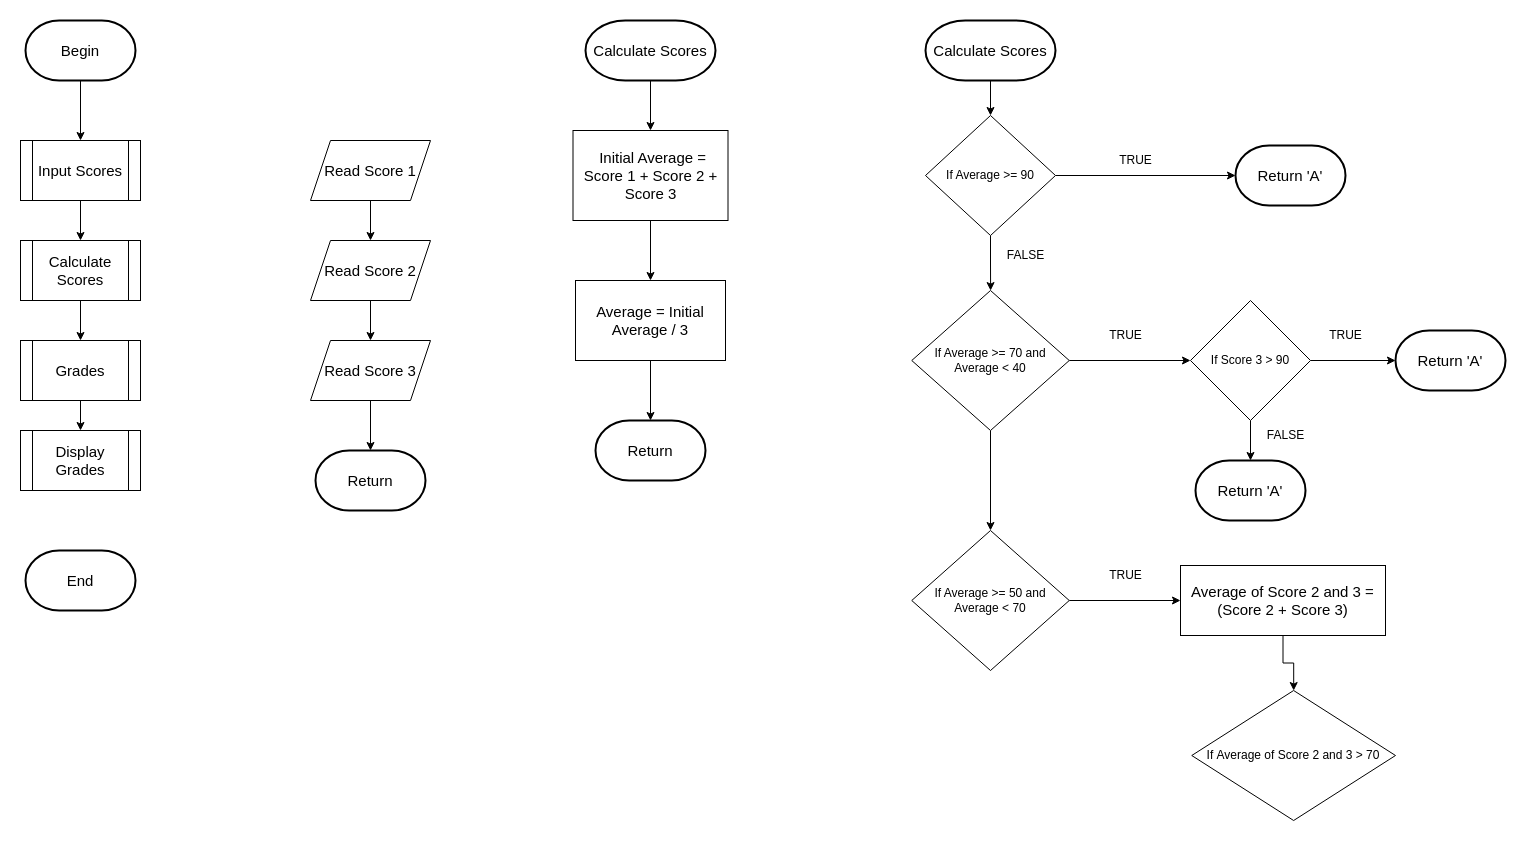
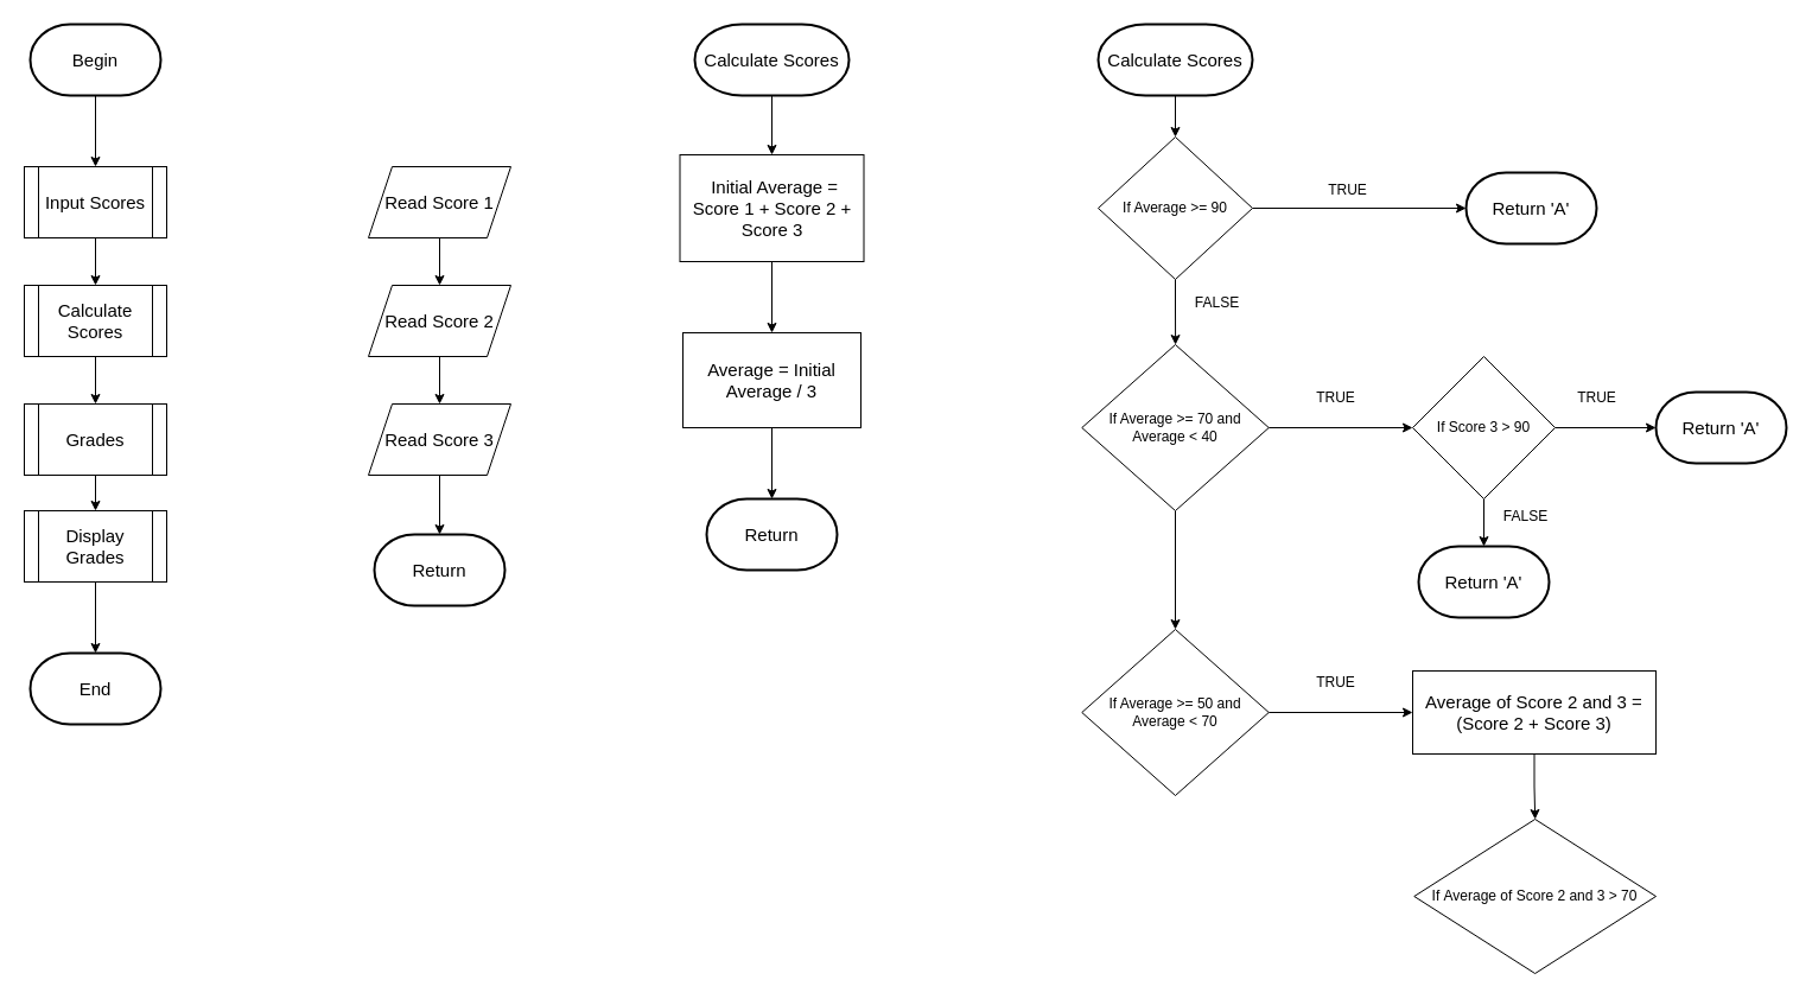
  <mxCell id="0" />
  <mxCell id="1" parent="0" />
  <mxCell id="2" value="" style="edgeStyle=orthogonalEdgeStyle;rounded=0;orthogonalLoop=1;jettySize=auto;html=1;entryX=0.5;entryY=0;entryDx=0;entryDy=0;fontSize=15;" parent="1" source="3" target="5" edge="1"><mxGeometry relative="1" as="geometry"><mxPoint x="80" y="130" as="targetPoint" /></mxGeometry></mxCell>
  <mxCell id="3" value="&lt;font style=&quot;font-size: 15px;&quot;&gt;Begin&lt;/font&gt;" style="strokeWidth=2;html=1;shape=mxgraph.flowchart.terminator;whiteSpace=wrap;fontSize=15;" parent="1" vertex="1"><mxGeometry x="25" y="20" width="110" height="60" as="geometry" /></mxCell>
  <mxCell id="4" value="" style="edgeStyle=orthogonalEdgeStyle;rounded=0;orthogonalLoop=1;jettySize=auto;html=1;fontSize=15;" parent="1" source="5" target="7" edge="1"><mxGeometry relative="1" as="geometry" /></mxCell>
  <mxCell id="5" value="Input Scores" style="shape=process;whiteSpace=wrap;html=1;backgroundOutline=1;fontSize=15;" parent="1" vertex="1"><mxGeometry x="20" y="140" width="120" height="60" as="geometry" /></mxCell>
  <mxCell id="6" value="" style="edgeStyle=orthogonalEdgeStyle;rounded=0;orthogonalLoop=1;jettySize=auto;html=1;fontSize=15;entryX=0.5;entryY=0;entryDx=0;entryDy=0;" parent="1" source="7" target="41" edge="1"><mxGeometry relative="1" as="geometry" /></mxCell>
  <mxCell id="7" value="Calculate Scores" style="shape=process;whiteSpace=wrap;html=1;backgroundOutline=1;fontSize=15;" parent="1" vertex="1"><mxGeometry x="20" y="240" width="120" height="60" as="geometry" /></mxCell>
+ <mxCell id="8" value="" style="edgeStyle=orthogonalEdgeStyle;rounded=0;orthogonalLoop=1;jettySize=auto;html=1;fontSize=15;" parent="1" source="9" target="10" edge="1"><mxGeometry relative="1" as="geometry" /></mxCell>
  <mxCell id="9" value="Display Grades" style="shape=process;whiteSpace=wrap;html=1;backgroundOutline=1;fontSize=15;" parent="1" vertex="1"><mxGeometry x="20" y="430" width="120" height="60" as="geometry" /></mxCell>
  <mxCell id="10" value="&lt;font style=&quot;font-size: 15px;&quot;&gt;End&lt;/font&gt;" style="strokeWidth=2;html=1;shape=mxgraph.flowchart.terminator;whiteSpace=wrap;fontSize=15;" parent="1" vertex="1"><mxGeometry x="25" y="550" width="110" height="60" as="geometry" /></mxCell>
  <mxCell id="11" value="" style="edgeStyle=orthogonalEdgeStyle;rounded=0;orthogonalLoop=1;jettySize=auto;html=1;fontSize=15;" parent="1" source="12" target="16" edge="1"><mxGeometry relative="1" as="geometry" /></mxCell>
  <mxCell id="12" value="Read Score 1" style="shape=parallelogram;perimeter=parallelogramPerimeter;whiteSpace=wrap;html=1;fixedSize=1;fontSize=15;" parent="1" vertex="1"><mxGeometry x="310" y="140" width="120" height="60" as="geometry" /></mxCell>
  <mxCell id="13" value="" style="edgeStyle=orthogonalEdgeStyle;rounded=0;orthogonalLoop=1;jettySize=auto;html=1;fontSize=15;" parent="1" source="14" target="17" edge="1"><mxGeometry relative="1" as="geometry" /></mxCell>
  <mxCell id="14" value="Read Score 3" style="shape=parallelogram;perimeter=parallelogramPerimeter;whiteSpace=wrap;html=1;fixedSize=1;fontSize=15;" parent="1" vertex="1"><mxGeometry x="310" y="340" width="120" height="60" as="geometry" /></mxCell>
  <mxCell id="15" value="" style="edgeStyle=orthogonalEdgeStyle;rounded=0;orthogonalLoop=1;jettySize=auto;html=1;entryX=0.5;entryY=0;entryDx=0;entryDy=0;fontSize=15;" parent="1" source="16" target="14" edge="1"><mxGeometry relative="1" as="geometry"><mxPoint x="370" y="340" as="targetPoint" /></mxGeometry></mxCell>
  <mxCell id="16" value="Read Score 2" style="shape=parallelogram;perimeter=parallelogramPerimeter;whiteSpace=wrap;html=1;fixedSize=1;fontSize=15;" parent="1" vertex="1"><mxGeometry x="310" y="240" width="120" height="60" as="geometry" /></mxCell>
  <mxCell id="17" value="&lt;span style=&quot;font-size: 15px;&quot;&gt;Return&lt;/span&gt;" style="strokeWidth=2;html=1;shape=mxgraph.flowchart.terminator;whiteSpace=wrap;fontSize=15;" parent="1" vertex="1"><mxGeometry x="315" y="450" width="110" height="60" as="geometry" /></mxCell>
  <mxCell id="18" value="" style="edgeStyle=orthogonalEdgeStyle;rounded=0;orthogonalLoop=1;jettySize=auto;html=1;fontSize=15;" parent="1" source="19" target="21" edge="1"><mxGeometry relative="1" as="geometry" /></mxCell>
  <mxCell id="19" value="&lt;font style=&quot;font-size: 15px;&quot;&gt;Calculate Scores&lt;/font&gt;" style="strokeWidth=2;html=1;shape=mxgraph.flowchart.terminator;whiteSpace=wrap;fontSize=15;" parent="1" vertex="1"><mxGeometry x="585" y="20" width="130" height="60" as="geometry" /></mxCell>
  <mxCell id="20" value="" style="edgeStyle=orthogonalEdgeStyle;rounded=0;orthogonalLoop=1;jettySize=auto;html=1;fontSize=15;" parent="1" source="21" target="23" edge="1"><mxGeometry relative="1" as="geometry" /></mxCell>
  <mxCell id="21" value="&amp;nbsp;Initial Average = Score 1 + Score 2 + Score 3" style="rounded=0;whiteSpace=wrap;html=1;fontSize=15;" parent="1" vertex="1"><mxGeometry x="572.5" y="130" width="155" height="90" as="geometry" /></mxCell>
  <mxCell id="22" value="" style="edgeStyle=orthogonalEdgeStyle;rounded=0;orthogonalLoop=1;jettySize=auto;html=1;fontSize=15;" parent="1" source="23" target="24" edge="1"><mxGeometry relative="1" as="geometry" /></mxCell>
  <mxCell id="23" value="Average = Initial Average / 3" style="rounded=0;whiteSpace=wrap;html=1;fontSize=15;" parent="1" vertex="1"><mxGeometry x="575" y="280" width="150" height="80" as="geometry" /></mxCell>
  <mxCell id="24" value="&lt;span style=&quot;font-size: 15px;&quot;&gt;Return&lt;/span&gt;" style="strokeWidth=2;html=1;shape=mxgraph.flowchart.terminator;whiteSpace=wrap;fontSize=15;" parent="1" vertex="1"><mxGeometry x="595" y="420" width="110" height="60" as="geometry" /></mxCell>
  <mxCell id="25" value="" style="edgeStyle=orthogonalEdgeStyle;rounded=0;orthogonalLoop=1;jettySize=auto;html=1;" edge="1" parent="1" source="26" target="29"><mxGeometry relative="1" as="geometry" /></mxCell>
  <mxCell id="26" value="&lt;font style=&quot;font-size: 15px;&quot;&gt;Calculate Scores&lt;/font&gt;" style="strokeWidth=2;html=1;shape=mxgraph.flowchart.terminator;whiteSpace=wrap;fontSize=15;" vertex="1" parent="1"><mxGeometry x="925" y="20" width="130" height="60" as="geometry" /></mxCell>
  <mxCell id="27" value="" style="edgeStyle=orthogonalEdgeStyle;rounded=0;orthogonalLoop=1;jettySize=auto;html=1;" edge="1" parent="1" source="29" target="30"><mxGeometry relative="1" as="geometry" /></mxCell>
  <mxCell id="28" value="" style="edgeStyle=orthogonalEdgeStyle;rounded=0;orthogonalLoop=1;jettySize=auto;html=1;" edge="1" parent="1" source="29" target="34"><mxGeometry relative="1" as="geometry" /></mxCell>
  <mxCell id="29" value="If Average &amp;gt;= 90" style="rhombus;whiteSpace=wrap;html=1;" vertex="1" parent="1"><mxGeometry x="925" y="115" width="130" height="120" as="geometry" /></mxCell>
  <mxCell id="30" value="&lt;span style=&quot;font-size: 15px;&quot;&gt;Return 'A'&lt;/span&gt;" style="strokeWidth=2;html=1;shape=mxgraph.flowchart.terminator;whiteSpace=wrap;" vertex="1" parent="1"><mxGeometry x="1235" y="145" width="110" height="60" as="geometry" /></mxCell>
  <mxCell id="31" value="TRUE" style="text;html=1;align=center;verticalAlign=middle;resizable=0;points=[];autosize=1;strokeColor=none;fillColor=none;" vertex="1" parent="1"><mxGeometry x="1105" y="145" width="60" height="30" as="geometry" /></mxCell>
  <mxCell id="32" value="" style="edgeStyle=orthogonalEdgeStyle;rounded=0;orthogonalLoop=1;jettySize=auto;html=1;" edge="1" parent="1" source="34" target="38"><mxGeometry relative="1" as="geometry" /></mxCell>
  <mxCell id="33" value="" style="edgeStyle=orthogonalEdgeStyle;rounded=0;orthogonalLoop=1;jettySize=auto;html=1;" edge="1" parent="1" source="34" target="45"><mxGeometry relative="1" as="geometry" /></mxCell>
  <mxCell id="34" value="If Average &amp;gt;= 70 and &lt;br&gt;Average &amp;lt; 40" style="rhombus;whiteSpace=wrap;html=1;" vertex="1" parent="1"><mxGeometry x="911.25" y="290" width="157.5" height="140" as="geometry" /></mxCell>
  <mxCell id="35" value="FALSE" style="text;html=1;align=center;verticalAlign=middle;resizable=0;points=[];autosize=1;strokeColor=none;fillColor=none;" vertex="1" parent="1"><mxGeometry x="995" y="240" width="60" height="30" as="geometry" /></mxCell>
  <mxCell id="36" value="" style="edgeStyle=orthogonalEdgeStyle;rounded=0;orthogonalLoop=1;jettySize=auto;html=1;" edge="1" parent="1" source="38" target="43"><mxGeometry relative="1" as="geometry" /></mxCell>
  <mxCell id="37" value="" style="edgeStyle=orthogonalEdgeStyle;rounded=0;orthogonalLoop=1;jettySize=auto;html=1;" edge="1" parent="1" source="38" target="42"><mxGeometry relative="1" as="geometry" /></mxCell>
  <mxCell id="38" value="If Score 3 &amp;gt; 90" style="rhombus;whiteSpace=wrap;html=1;" vertex="1" parent="1"><mxGeometry x="1190" y="300" width="120" height="120" as="geometry" /></mxCell>
  <mxCell id="39" value="TRUE" style="text;html=1;align=center;verticalAlign=middle;resizable=0;points=[];autosize=1;strokeColor=none;fillColor=none;" vertex="1" parent="1"><mxGeometry x="1095" y="320" width="60" height="30" as="geometry" /></mxCell>
  <mxCell id="40" value="" style="edgeStyle=orthogonalEdgeStyle;rounded=0;orthogonalLoop=1;jettySize=auto;html=1;" edge="1" parent="1" source="41" target="9"><mxGeometry relative="1" as="geometry" /></mxCell>
  <mxCell id="41" value="Grades" style="shape=process;whiteSpace=wrap;html=1;backgroundOutline=1;fontSize=15;" vertex="1" parent="1"><mxGeometry x="20" y="340" width="120" height="60" as="geometry" /></mxCell>
  <mxCell id="42" value="&lt;span style=&quot;font-size: 15px;&quot;&gt;Return 'A'&lt;/span&gt;" style="strokeWidth=2;html=1;shape=mxgraph.flowchart.terminator;whiteSpace=wrap;" vertex="1" parent="1"><mxGeometry x="1395" y="330" width="110" height="60" as="geometry" /></mxCell>
  <mxCell id="43" value="&lt;span style=&quot;font-size: 15px;&quot;&gt;Return 'A'&lt;/span&gt;" style="strokeWidth=2;html=1;shape=mxgraph.flowchart.terminator;whiteSpace=wrap;" vertex="1" parent="1"><mxGeometry x="1195" y="460" width="110" height="60" as="geometry" /></mxCell>
  <mxCell id="44" style="edgeStyle=orthogonalEdgeStyle;rounded=0;orthogonalLoop=1;jettySize=auto;html=1;" edge="1" parent="1" source="45" target="51"><mxGeometry relative="1" as="geometry"><mxPoint x="1095" y="600" as="targetPoint" /></mxGeometry></mxCell>
  <mxCell id="45" value="If Average &amp;gt;= 50 and &lt;br&gt;Average &amp;lt; 70" style="rhombus;whiteSpace=wrap;html=1;" vertex="1" parent="1"><mxGeometry x="911.25" y="530" width="157.5" height="140" as="geometry" /></mxCell>
  <mxCell id="46" value="TRUE" style="text;html=1;align=center;verticalAlign=middle;resizable=0;points=[];autosize=1;strokeColor=none;fillColor=none;" vertex="1" parent="1"><mxGeometry x="1315" y="320" width="60" height="30" as="geometry" /></mxCell>
  <mxCell id="47" value="FALSE" style="text;html=1;align=center;verticalAlign=middle;resizable=0;points=[];autosize=1;strokeColor=none;fillColor=none;" vertex="1" parent="1"><mxGeometry x="1255" y="420" width="60" height="30" as="geometry" /></mxCell>
  <mxCell id="48" value="If&amp;nbsp;Average of Score 2 and 3&amp;nbsp;&amp;gt; 70" style="rhombus;whiteSpace=wrap;html=1;" vertex="1" parent="1"><mxGeometry x="1191.25" y="690" width="203.75" height="130" as="geometry" /></mxCell>
  <mxCell id="49" value="TRUE" style="text;html=1;align=center;verticalAlign=middle;resizable=0;points=[];autosize=1;strokeColor=none;fillColor=none;" vertex="1" parent="1"><mxGeometry x="1095" y="560" width="60" height="30" as="geometry" /></mxCell>
  <mxCell id="50" value="" style="edgeStyle=orthogonalEdgeStyle;rounded=0;orthogonalLoop=1;jettySize=auto;html=1;" edge="1" parent="1" source="51" target="48"><mxGeometry relative="1" as="geometry" /></mxCell>
- <mxCell id="51" value="Average of Score 2 and 3 = (Score 2 + Score 3)" style="rounded=0;whiteSpace=wrap;html=1;fontSize=15;" vertex="1" parent="1"><mxGeometry x="1180" y="565" width="205" height="70" as="geometry" /></mxCell>
+ <mxCell id="51" value="Average of Score 2 and 3 = (Score 2 + Score 3)" style="rounded=0;whiteSpace=wrap;html=1;fontSize=15;" vertex="1" parent="1"><mxGeometry x="1190" y="565" width="205" height="70" as="geometry" /></mxCell>
